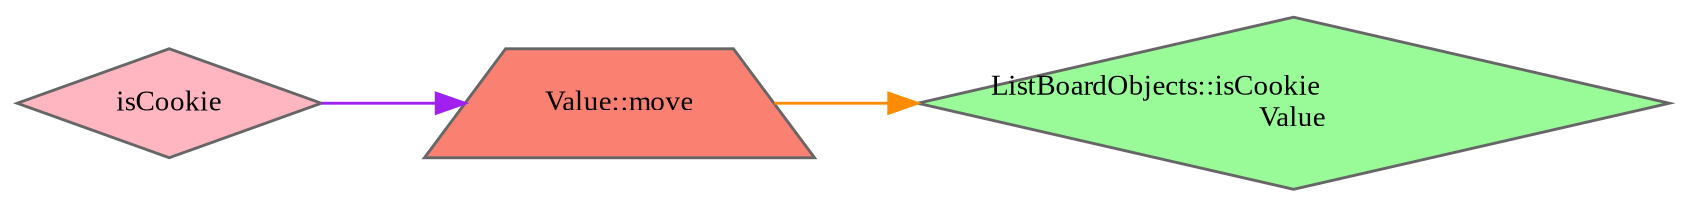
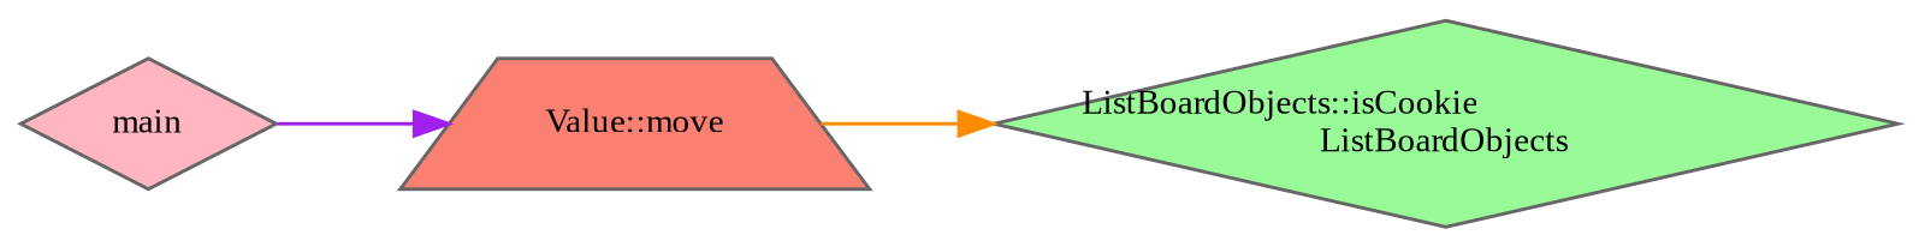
  digraph {
    fontname="Liberation Serif"
    rankdir=RL
    node [color=grey40 fontname="Liberation Serif" fontsize=10 shape=diamond style=filled]
    edge [dir=back fontname="Liberation Serif" fontsize=10 labelfontname=Helvetica labelfontsize=10 style=solid]
-   n1 [color=gray40 fillcolor=palegreen fontcolor=black height=0.2 label="ListBoardObjects::isCookie\lValue" width=0.4]
+   n1 [color=gray40 fillcolor=palegreen fontcolor=black height=0.2 label="ListBoardObjects::isCookie\lListBoardObjects" width=0.4]
    n2 [fillcolor=salmon height=0.2 label="Value::move" shape=trapezium width=0.4]
-   n3 [fillcolor=lightpink height=0.2 label=isCookie width=0.4]
+   n3 [fillcolor=lightpink height=0.2 label=main width=0.4]
    n1 -> n2 [color=darkorange]
    n2 -> n3 [color=purple]
  }
